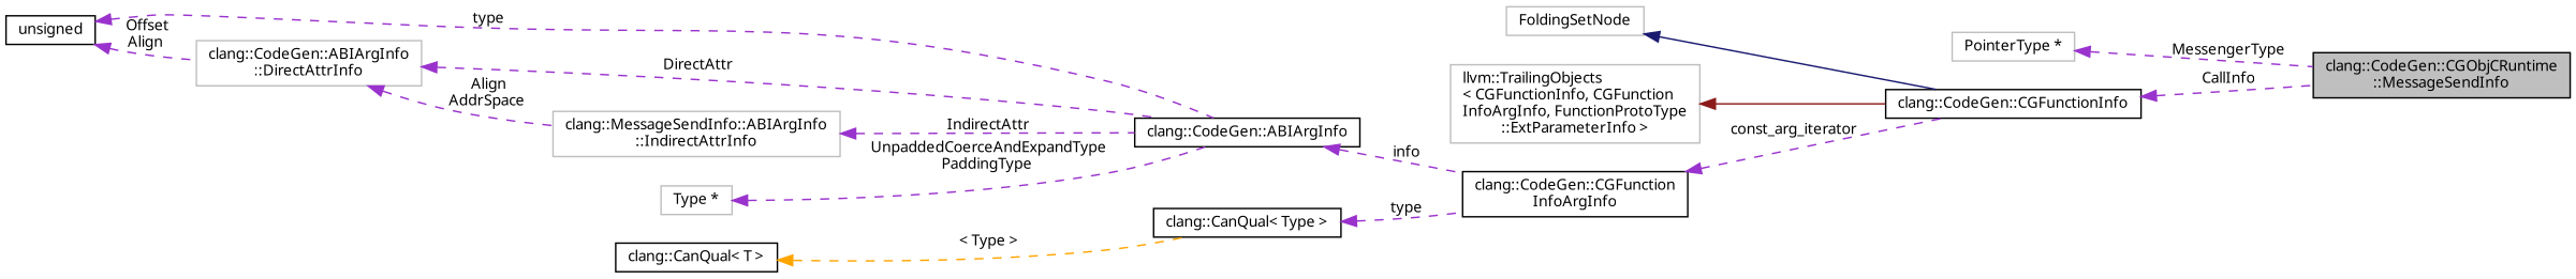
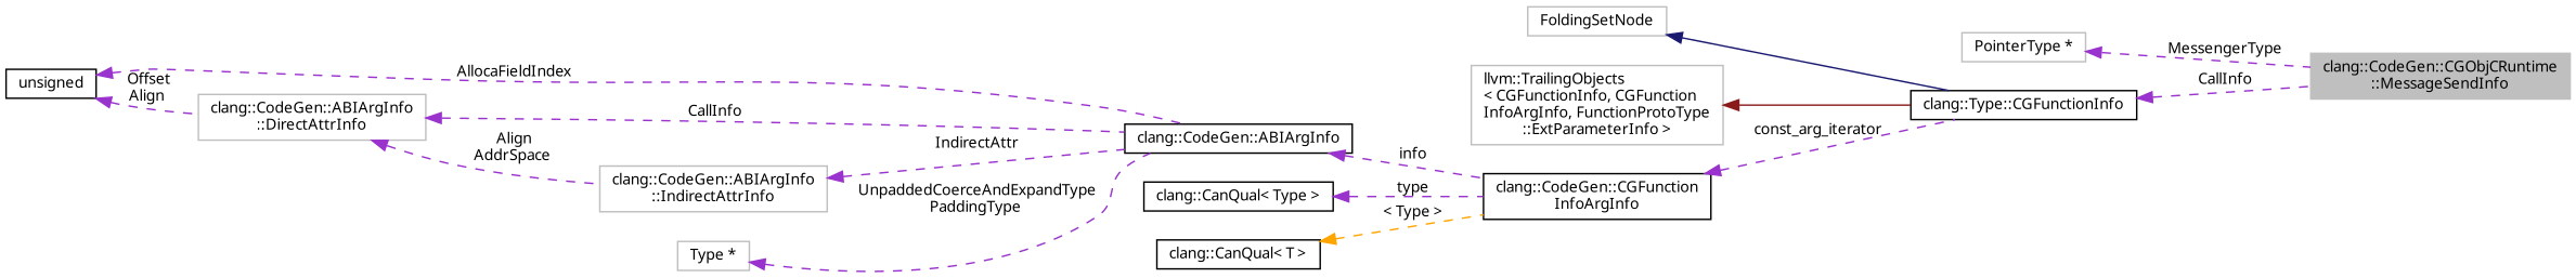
  digraph {
    fontname="Noto Sans"
    rankdir=LR
    node [color=black fontname="Noto Sans" fontsize=10 shape=record]
    edge [color=darkorchid3 dir=back fontname="Noto Sans" fontsize=10 labelfontname=Helvetica labelfontsize=10 style=dashed]
-   n1 [fillcolor=grey75 fontcolor=black height=0.2 label="clang::CodeGen::CGObjCRuntime\l::MessageSendInfo" style=filled width=0.4]
+   n1 [color=grey75 fillcolor=grey75 fontcolor=black height=0.2 label="clang::CodeGen::CGObjCRuntime\l::MessageSendInfo" style=filled width=0.4]
    n2 [color=grey75 height=0.2 label="PointerType *" width=0.4]
-   n3 [height=0.2 label="clang::CodeGen::CGFunctionInfo" width=0.4]
+   n3 [height=0.2 label="clang::Type::CGFunctionInfo" width=0.4]
    n4 [color=grey75 height=0.2 label=FoldingSetNode width=0.4]
    n5 [color=grey75 height=0.2 label="llvm::TrailingObjects\l\< CGFunctionInfo, CGFunction\lInfoArgInfo, FunctionProtoType\l::ExtParameterInfo \>" width=0.4]
    n6 [height=0.2 label="clang::CodeGen::CGFunction\lInfoArgInfo" width=0.4]
    n7 [height=0.2 label="clang::CodeGen::ABIArgInfo" width=0.4]
    n8 [color=grey75 height=0.2 label="clang::CodeGen::ABIArgInfo\l::DirectAttrInfo" width=0.4]
-   n9 [color=grey75 height=0.2 label="clang::MessageSendInfo::ABIArgInfo\l::IndirectAttrInfo" width=0.4]
+   n9 [color=grey75 height=0.2 label="clang::CodeGen::ABIArgInfo\l::IndirectAttrInfo" width=0.4]
    n10 [height=0.2 label=unsigned width=0.4]
    n11 [color=grey75 height=0.2 label="Type *" width=0.4]
    n12 [height=0.2 label="clang::CanQual\< Type \>" width=0.4]
    n13 [height=0.2 label="clang::CanQual\< T \>" width=0.4]
    n2 -> n1 [label=" MessengerType"]
    n3 -> n1 [label=" CallInfo"]
    n4 -> n3 [color=midnightblue style=solid]
    n5 -> n3 [color=firebrick4 style=solid]
    n6 -> n3 [label=" const_arg_iterator"]
    n7 -> n6 [label=" info"]
-   n8 -> n7 [label=" DirectAttr"]
+   n8 -> n7 [label=" CallInfo"]
    n8 -> n9 [label=" Align\nAddrSpace"]
    n9 -> n7 [label=" IndirectAttr"]
-   n10 -> n7 [label=" type"]
+   n10 -> n7 [label=" AllocaFieldIndex"]
    n10 -> n8 [label=" Offset\nAlign"]
    n11 -> n7 [label=" UnpaddedCoerceAndExpandType\nPaddingType"]
    n12 -> n6 [label=" type"]
-   n13 -> n12 [color=orange label=" \< Type \>"]
+   n13 -> n6 [color=orange label=" \< Type \>"]
  }
